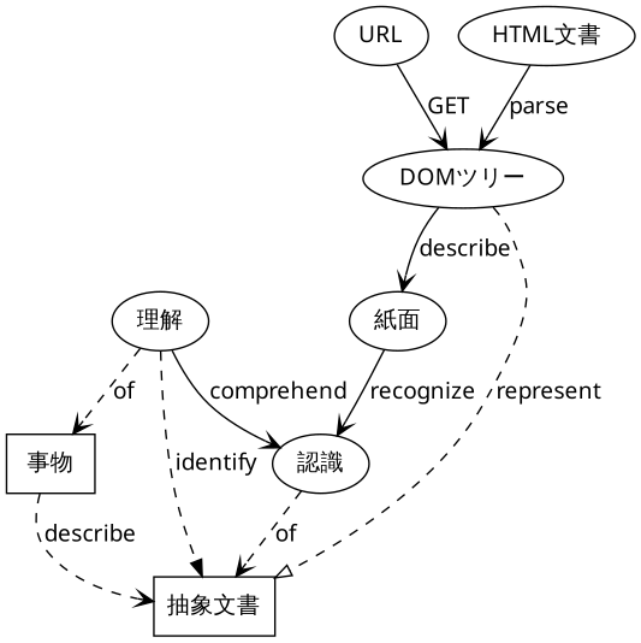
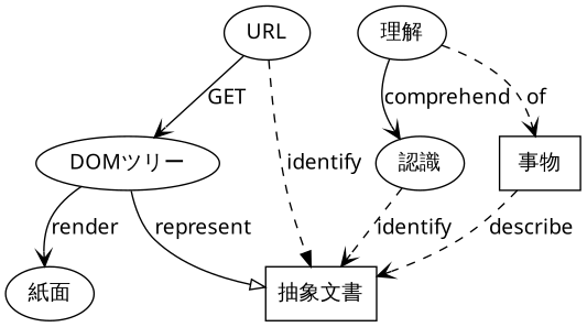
  digraph {
    fontname="Yu Gothic"
    node [fontname="Yu Gothic" shape=ellipse]
    edge [arrowhead=vee fontname="Yu Gothic"]
    "抽象文書" [shape=box]
    URL
    "DOMツリー"
-   "HTML文書"
    "紙面"
    "認識"
    "理解"
    "事物" [shape=box]
-   "理解" -> "抽象文書" [arrowhead=normal label=identify style=dashed]
+   URL -> "抽象文書" [arrowhead=normal label=identify style=dashed]
    URL -> "DOMツリー" [label=GET]
-   "DOMツリー" -> "抽象文書" [arrowhead=onormal label=represent style=dashed]
-   "DOMツリー" -> "紙面" [label=describe]
-   "HTML文書" -> "DOMツリー" [label=parse]
-   "紙面" -> "認識" [label=recognize]
-   "認識" -> "抽象文書" [label=of style=dashed]
+   "DOMツリー" -> "抽象文書" [arrowhead=onormal label=represent style=solid]
+   "DOMツリー" -> "紙面" [label=render]
+   "認識" -> "抽象文書" [label=identify style=dashed]
    "理解" -> "認識" [label=comprehend]
    "理解" -> "事物" [label=of style=dashed]
    "事物" -> "抽象文書" [label=describe style=dashed]
  }
